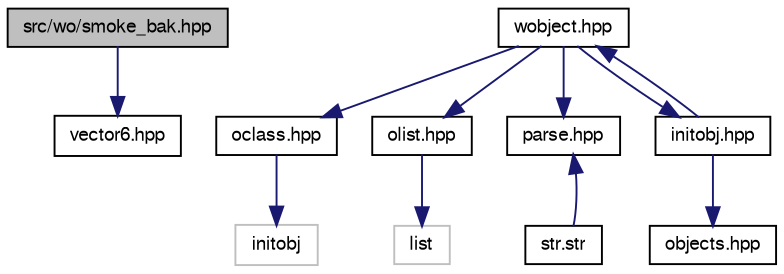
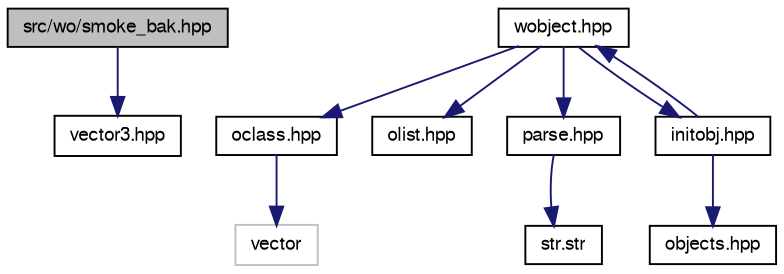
  digraph {
    node [color=black fontname=FreeSans fontsize=10 shape=record]
    edge [color=midnightblue fontname=FreeSans fontsize=10 labelfontname=FreeSans labelfontsize=10 style=solid]
    n1 [fillcolor=grey75 fontcolor=black height=0.2 label="src/wo/smoke_bak.hpp" style=filled width=0.4]
-   n2 [height=0.2 label="vector6.hpp" width=0.4]
-   n3 [color=grey75 height=0.2 label=initobj width=0.4]
+   n2 [height=0.2 label="vector3.hpp" width=0.4]
+   n3 [color=grey75 height=0.2 label=vector width=0.4]
    n4 [height=0.2 label="wobject.hpp" width=0.4]
    n5 [height=0.2 label="oclass.hpp" width=0.4]
    n6 [height=0.2 label="olist.hpp" width=0.4]
    n7 [height=0.2 label="parse.hpp" width=0.4]
    n8 [height=0.2 label="initobj.hpp" width=0.4]
-   n9 [color=grey75 height=0.2 label=list width=0.4]
    n10 [height=0.2 label="str.str" width=0.4]
    n11 [height=0.2 label="objects.hpp" width=0.4]
    n1 -> n2
    n4 -> n5
    n4 -> n6
    n4 -> n7
    n4 -> n8
    n5 -> n3
-   n6 -> n9
-   n10 -> n7
+   n7 -> n10
    n8 -> n4
    n8 -> n11
  }
